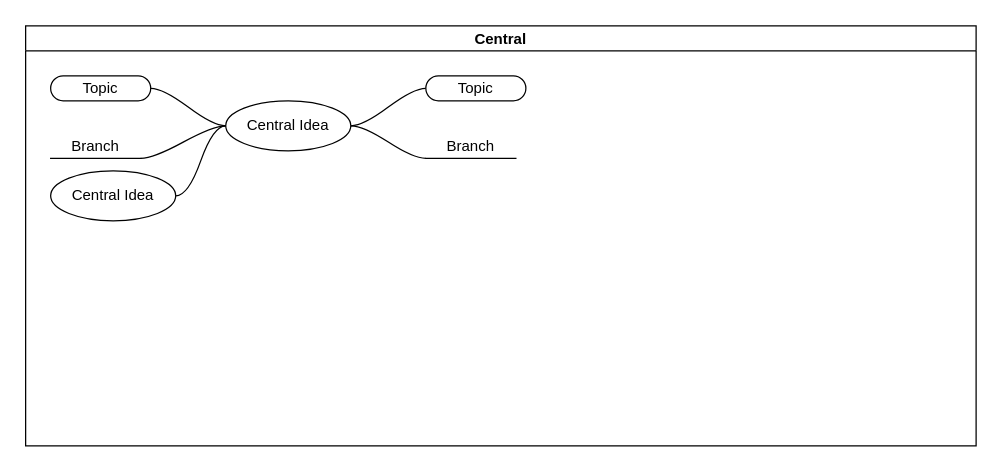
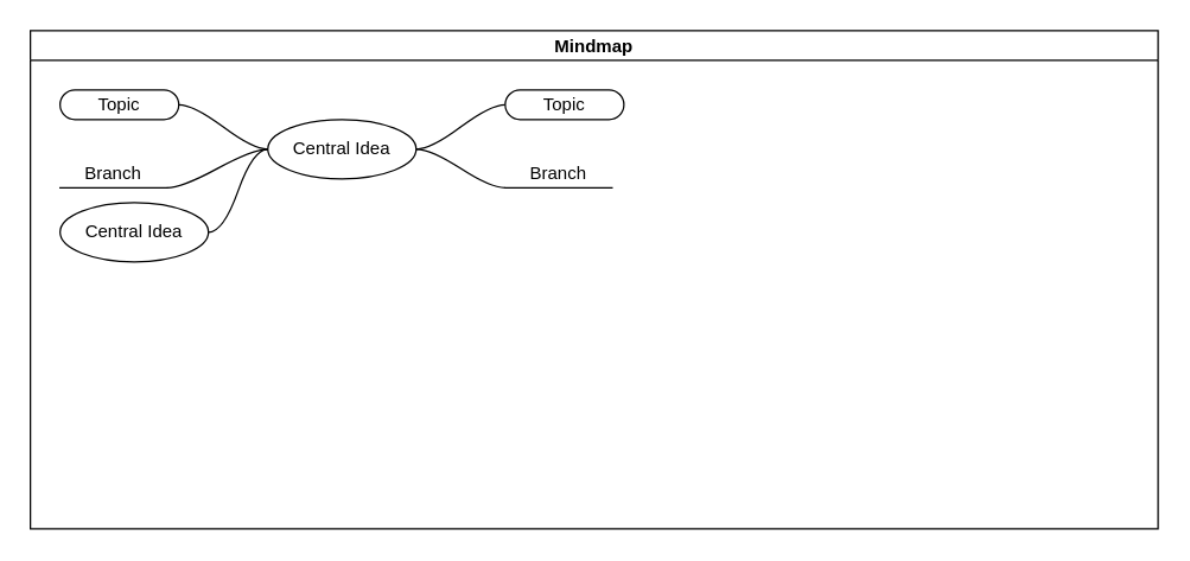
  <mxCell id="0" />
  <mxCell id="1" parent="0" />
- <mxCell id="2" value="Central" style="swimlane;startSize=20;horizontal=1;containerType=tree;" vertex="1" parent="1"><mxGeometry x="20" y="20" width="760" height="336" as="geometry" /></mxCell>
+ <mxCell id="2" value="Mindmap" style="swimlane;startSize=20;horizontal=1;containerType=tree;" vertex="1" parent="1"><mxGeometry x="20" y="20" width="760" height="336" as="geometry" /></mxCell>
  <mxCell id="3" value="" style="edgeStyle=entityRelationEdgeStyle;startArrow=none;endArrow=none;segment=10;curved=1;sourcePerimeterSpacing=0;targetPerimeterSpacing=0;rounded=0;" edge="1" parent="2" source="7" target="8"><mxGeometry relative="1" as="geometry" /></mxCell>
  <mxCell id="4" value="" style="edgeStyle=entityRelationEdgeStyle;startArrow=none;endArrow=none;segment=10;curved=1;sourcePerimeterSpacing=0;targetPerimeterSpacing=0;rounded=0;" edge="1" parent="2" source="7" target="9"><mxGeometry relative="1" as="geometry" /></mxCell>
  <mxCell id="5" value="" style="edgeStyle=entityRelationEdgeStyle;startArrow=none;endArrow=none;segment=10;curved=1;sourcePerimeterSpacing=0;targetPerimeterSpacing=0;rounded=0;" edge="1" parent="2" source="7" target="10"><mxGeometry relative="1" as="geometry" /></mxCell>
  <mxCell id="6" value="" style="edgeStyle=entityRelationEdgeStyle;startArrow=none;endArrow=none;segment=10;curved=1;sourcePerimeterSpacing=0;targetPerimeterSpacing=0;rounded=0;" edge="1" parent="2" source="7" target="11"><mxGeometry relative="1" as="geometry" /></mxCell>
  <mxCell id="7" value="Central Idea" style="ellipse;whiteSpace=wrap;html=1;align=center;treeFolding=1;treeMoving=1;newEdgeStyle={&quot;edgeStyle&quot;:&quot;entityRelationEdgeStyle&quot;,&quot;startArrow&quot;:&quot;none&quot;,&quot;endArrow&quot;:&quot;none&quot;,&quot;segment&quot;:10,&quot;curved&quot;:1,&quot;sourcePerimeterSpacing&quot;:0,&quot;targetPerimeterSpacing&quot;:0};" vertex="1" parent="2"><mxGeometry x="160" y="60" width="100" height="40" as="geometry" /></mxCell>
  <mxCell id="8" value="Topic" style="whiteSpace=wrap;html=1;rounded=1;arcSize=50;align=center;verticalAlign=middle;strokeWidth=1;autosize=1;spacing=4;treeFolding=1;treeMoving=1;newEdgeStyle={&quot;edgeStyle&quot;:&quot;entityRelationEdgeStyle&quot;,&quot;startArrow&quot;:&quot;none&quot;,&quot;endArrow&quot;:&quot;none&quot;,&quot;segment&quot;:10,&quot;curved&quot;:1,&quot;sourcePerimeterSpacing&quot;:0,&quot;targetPerimeterSpacing&quot;:0};" vertex="1" parent="2"><mxGeometry x="320" y="40" width="80" height="20" as="geometry" /></mxCell>
  <mxCell id="9" value="Branch" style="whiteSpace=wrap;html=1;shape=partialRectangle;top=0;left=0;bottom=1;right=0;points=[[0,1],[1,1]];fillColor=none;align=center;verticalAlign=bottom;routingCenterY=0.5;snapToPoint=1;autosize=1;treeFolding=1;treeMoving=1;newEdgeStyle={&quot;edgeStyle&quot;:&quot;entityRelationEdgeStyle&quot;,&quot;startArrow&quot;:&quot;none&quot;,&quot;endArrow&quot;:&quot;none&quot;,&quot;segment&quot;:10,&quot;curved&quot;:1,&quot;sourcePerimeterSpacing&quot;:0,&quot;targetPerimeterSpacing&quot;:0};" vertex="1" parent="2"><mxGeometry x="320" y="80" width="72" height="26" as="geometry" /></mxCell>
  <mxCell id="10" value="Topic" style="whiteSpace=wrap;html=1;rounded=1;arcSize=50;align=center;verticalAlign=middle;strokeWidth=1;autosize=1;spacing=4;treeFolding=1;treeMoving=1;newEdgeStyle={&quot;edgeStyle&quot;:&quot;entityRelationEdgeStyle&quot;,&quot;startArrow&quot;:&quot;none&quot;,&quot;endArrow&quot;:&quot;none&quot;,&quot;segment&quot;:10,&quot;curved&quot;:1,&quot;sourcePerimeterSpacing&quot;:0,&quot;targetPerimeterSpacing&quot;:0};" vertex="1" parent="2"><mxGeometry x="20" y="40" width="80" height="20" as="geometry" /></mxCell>
  <mxCell id="11" value="Branch" style="whiteSpace=wrap;html=1;shape=partialRectangle;top=0;left=0;bottom=1;right=0;points=[[0,1],[1,1]];fillColor=none;align=center;verticalAlign=bottom;routingCenterY=0.5;snapToPoint=1;autosize=1;treeFolding=1;treeMoving=1;newEdgeStyle={&quot;edgeStyle&quot;:&quot;entityRelationEdgeStyle&quot;,&quot;startArrow&quot;:&quot;none&quot;,&quot;endArrow&quot;:&quot;none&quot;,&quot;segment&quot;:10,&quot;curved&quot;:1,&quot;sourcePerimeterSpacing&quot;:0,&quot;targetPerimeterSpacing&quot;:0};" vertex="1" parent="2"><mxGeometry x="20" y="80" width="72" height="26" as="geometry" /></mxCell>
  <mxCell id="12" value="" style="edgeStyle=entityRelationEdgeStyle;rounded=0;orthogonalLoop=1;jettySize=auto;html=1;startArrow=none;endArrow=none;segment=10;curved=1;sourcePerimeterSpacing=0;targetPerimeterSpacing=0;" edge="1" source="7" target="13" parent="2"><mxGeometry relative="1" as="geometry" /></mxCell>
  <mxCell id="13" value="Central Idea" style="ellipse;whiteSpace=wrap;html=1;align=center;treeFolding=1;treeMoving=1;newEdgeStyle={&quot;edgeStyle&quot;:&quot;entityRelationEdgeStyle&quot;,&quot;startArrow&quot;:&quot;none&quot;,&quot;endArrow&quot;:&quot;none&quot;,&quot;segment&quot;:10,&quot;curved&quot;:1,&quot;sourcePerimeterSpacing&quot;:0,&quot;targetPerimeterSpacing&quot;:0};" vertex="1" parent="2"><mxGeometry x="20" y="116" width="100" height="40" as="geometry" /></mxCell>
